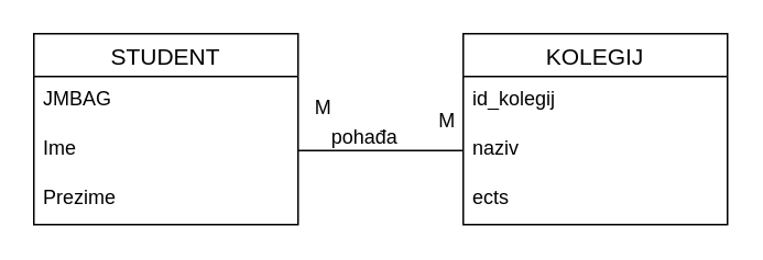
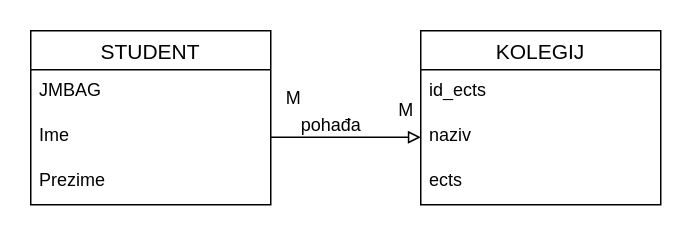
  <mxCell id="0" />
  <mxCell id="1" parent="0" />
  <mxCell id="2" value="STUDENT" style="swimlane;fontStyle=0;childLayout=stackLayout;horizontal=1;startSize=26;horizontalStack=0;resizeParent=1;resizeParentMax=0;resizeLast=0;collapsible=1;marginBottom=0;align=center;fontSize=14;" vertex="1" parent="1"><mxGeometry x="20" y="20" width="160" height="116" as="geometry" /></mxCell>
  <mxCell id="3" value="JMBAG" style="text;strokeColor=none;fillColor=none;spacingLeft=4;spacingRight=4;overflow=hidden;rotatable=0;points=[[0,0.5],[1,0.5]];portConstraint=eastwest;fontSize=12;whiteSpace=wrap;html=1;" vertex="1" parent="2"><mxGeometry y="26" width="160" height="30" as="geometry" /></mxCell>
  <mxCell id="4" value="Ime" style="text;strokeColor=none;fillColor=none;spacingLeft=4;spacingRight=4;overflow=hidden;rotatable=0;points=[[0,0.5],[1,0.5]];portConstraint=eastwest;fontSize=12;whiteSpace=wrap;html=1;" vertex="1" parent="2"><mxGeometry y="56" width="160" height="30" as="geometry" /></mxCell>
  <mxCell id="5" value="Prezime" style="text;strokeColor=none;fillColor=none;spacingLeft=4;spacingRight=4;overflow=hidden;rotatable=0;points=[[0,0.5],[1,0.5]];portConstraint=eastwest;fontSize=12;whiteSpace=wrap;html=1;" vertex="1" parent="2"><mxGeometry y="86" width="160" height="30" as="geometry" /></mxCell>
  <mxCell id="6" value="KOLEGIJ" style="swimlane;fontStyle=0;childLayout=stackLayout;horizontal=1;startSize=26;horizontalStack=0;resizeParent=1;resizeParentMax=0;resizeLast=0;collapsible=1;marginBottom=0;align=center;fontSize=14;" vertex="1" parent="1"><mxGeometry x="280" y="20" width="160" height="116" as="geometry" /></mxCell>
- <mxCell id="7" value="id_kolegij" style="text;strokeColor=none;fillColor=none;spacingLeft=4;spacingRight=4;overflow=hidden;rotatable=0;points=[[0,0.5],[1,0.5]];portConstraint=eastwest;fontSize=12;whiteSpace=wrap;html=1;" vertex="1" parent="6"><mxGeometry y="26" width="160" height="30" as="geometry" /></mxCell>
+ <mxCell id="7" value="id_ects" style="text;strokeColor=none;fillColor=none;spacingLeft=4;spacingRight=4;overflow=hidden;rotatable=0;points=[[0,0.5],[1,0.5]];portConstraint=eastwest;fontSize=12;whiteSpace=wrap;html=1;" vertex="1" parent="6"><mxGeometry y="26" width="160" height="30" as="geometry" /></mxCell>
  <mxCell id="8" value="naziv" style="text;strokeColor=none;fillColor=none;spacingLeft=4;spacingRight=4;overflow=hidden;rotatable=0;points=[[0,0.5],[1,0.5]];portConstraint=eastwest;fontSize=12;whiteSpace=wrap;html=1;" vertex="1" parent="6"><mxGeometry y="56" width="160" height="30" as="geometry" /></mxCell>
  <mxCell id="9" value="ects" style="text;strokeColor=none;fillColor=none;spacingLeft=4;spacingRight=4;overflow=hidden;rotatable=0;points=[[0,0.5],[1,0.5]];portConstraint=eastwest;fontSize=12;whiteSpace=wrap;html=1;" vertex="1" parent="6"><mxGeometry y="86" width="160" height="30" as="geometry" /></mxCell>
- <mxCell id="10" style="edgeStyle=orthogonalEdgeStyle;rounded=0;orthogonalLoop=1;jettySize=auto;html=1;entryX=0;entryY=0.5;entryDx=0;entryDy=0;endArrow=none;endFill=0;" edge="1" parent="1" source="4" target="8"><mxGeometry relative="1" as="geometry" /></mxCell>
+ <mxCell id="10" style="edgeStyle=orthogonalEdgeStyle;rounded=0;orthogonalLoop=1;jettySize=auto;html=1;entryX=0;entryY=0.5;entryDx=0;entryDy=0;endArrow=block;endFill=0;" edge="1" parent="1" source="4" target="8"><mxGeometry relative="1" as="geometry" /></mxCell>
  <mxCell id="11" value="pohađa" style="text;html=1;align=center;verticalAlign=middle;resizable=0;points=[];autosize=1;strokeColor=none;fillColor=none;" vertex="1" parent="1"><mxGeometry x="190" y="68" width="60" height="30" as="geometry" /></mxCell>
  <mxCell id="12" value="M" style="text;html=1;align=center;verticalAlign=middle;resizable=0;points=[];autosize=1;strokeColor=none;fillColor=none;" vertex="1" parent="1"><mxGeometry x="255" y="58" width="30" height="30" as="geometry" /></mxCell>
  <mxCell id="13" value="M" style="text;html=1;align=center;verticalAlign=middle;resizable=0;points=[];autosize=1;strokeColor=none;fillColor=none;" vertex="1" parent="1"><mxGeometry x="180" y="50" width="30" height="30" as="geometry" /></mxCell>
